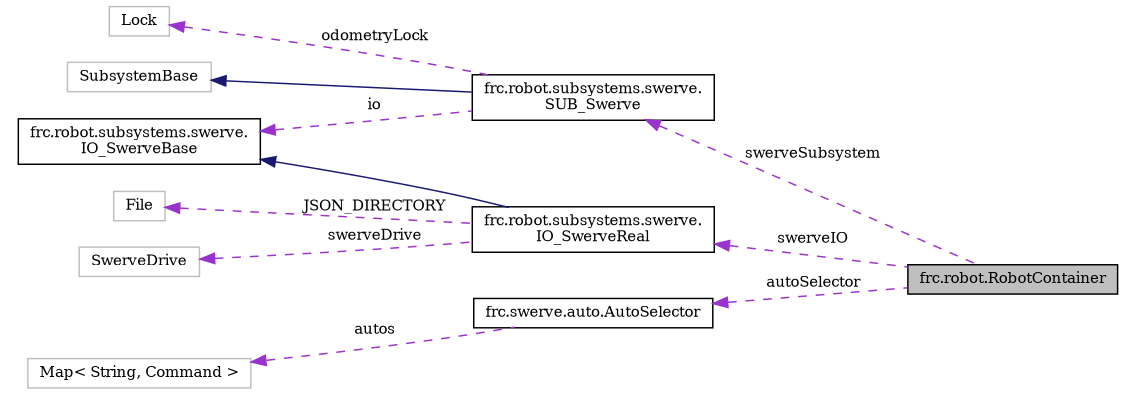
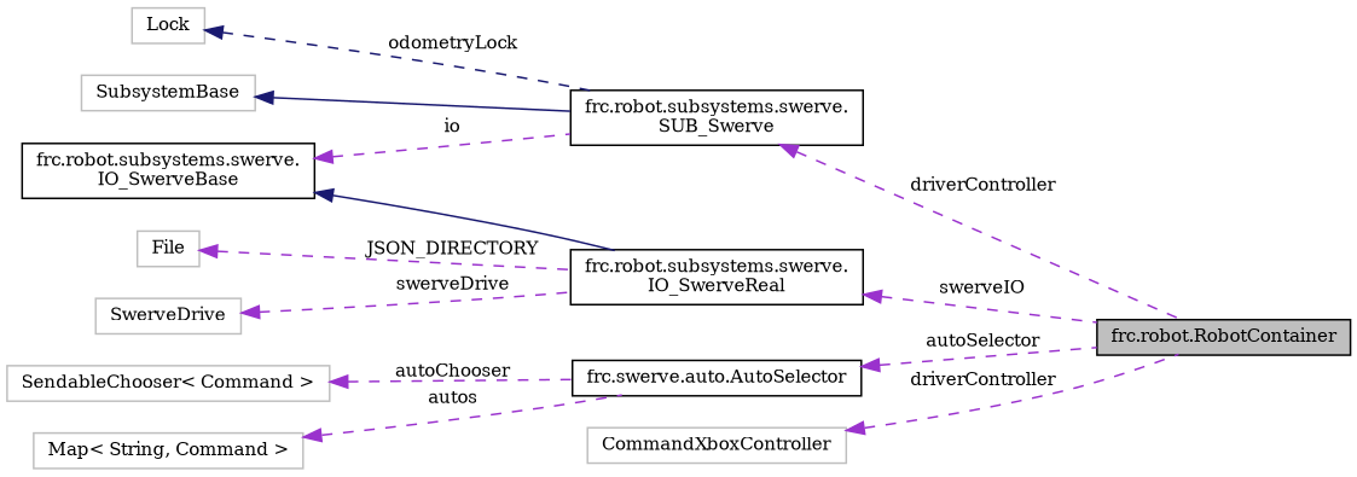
  digraph {
    fontname="DejaVu Serif"
    rankdir=LR
    node [color=grey75 fillcolor=white fontname="DejaVu Serif" fontsize=10 shape=record style=filled]
    edge [color=darkorchid3 dir=back fontname="DejaVu Serif" fontsize=10 labelfontname=Helvetica labelfontsize=10 style=dashed]
    n1 [color=black fillcolor=grey75 fontcolor=black height=0.2 label="frc.robot.RobotContainer" width=0.4]
    n2 [color=black height=0.2 label="frc.robot.subsystems.swerve.\lSUB_Swerve" width=0.4]
    n3 [height=0.2 label=SubsystemBase width=0.4]
    n4 [color=black height=0.2 label="frc.robot.subsystems.swerve.\lIO_SwerveBase" width=0.4]
    n5 [color=black height=0.2 label="frc.robot.subsystems.swerve.\lIO_SwerveReal" width=0.4]
    n6 [height=0.2 label=Lock width=0.4]
    n7 [height=0.2 label=SwerveDrive width=0.4]
    n8 [height=0.2 label=File width=0.4]
    n9 [color=black height=0.2 label="frc.swerve.auto.AutoSelector" width=0.4]
+   n10 [height=0.2 label="SendableChooser\< Command \>" width=0.4]
    n11 [height=0.2 label="Map\< String, Command \>" width=0.4]
-   n2 -> n1 [label=" swerveSubsystem"]
+   n12 [height=0.2 label=CommandXboxController width=0.4]
+   n2 -> n1 [label=" driverController"]
    n3 -> n2 [color=midnightblue style=solid]
    n4 -> n2 [label=" io"]
    n4 -> n5 [color=midnightblue style=solid]
    n5 -> n1 [label=" swerveIO"]
-   n6 -> n2 [label=" odometryLock"]
+   n6 -> n2 [color=midnightblue label=" odometryLock"]
    n7 -> n5 [label=" swerveDrive"]
    n8 -> n5 [label=" JSON_DIRECTORY"]
    n9 -> n1 [label=" autoSelector"]
+   n10 -> n9 [label=" autoChooser"]
    n11 -> n9 [label=" autos"]
+   n12 -> n1 [label=" driverController"]
  }
